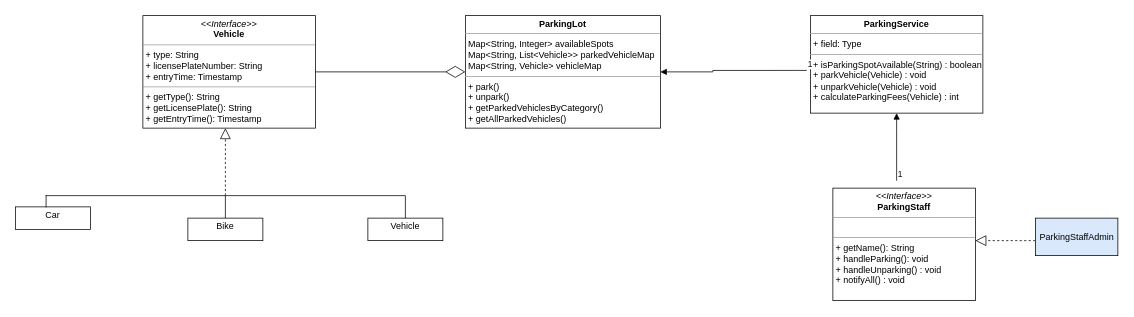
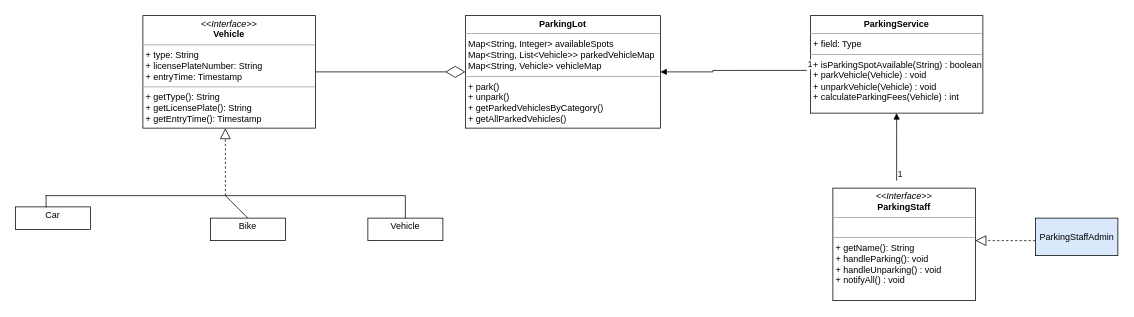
  <mxCell id="0" />
  <mxCell id="1" parent="0" />
  <mxCell id="2" value="&lt;p style=&quot;margin:0px;margin-top:4px;text-align:center;&quot;&gt;&lt;i&gt;&amp;lt;&amp;lt;Interface&amp;gt;&amp;gt;&lt;/i&gt;&lt;br&gt;&lt;b&gt;Vehicle&lt;/b&gt;&lt;/p&gt;&lt;hr size=&quot;1&quot;&gt;&lt;p style=&quot;margin:0px;margin-left:4px;&quot;&gt;+ type: String&lt;br&gt;+ licensePlateNumber: String&lt;/p&gt;&lt;p style=&quot;margin:0px;margin-left:4px;&quot;&gt;+ entryTime: Timestamp&lt;/p&gt;&lt;hr size=&quot;1&quot;&gt;&lt;p style=&quot;margin:0px;margin-left:4px;&quot;&gt;+ getType(): String&lt;br&gt;+ getLicensePlate(): String&lt;br style=&quot;border-color: var(--border-color);&quot;&gt;+ getEntryTime(): Timestamp&lt;/p&gt;" style="verticalAlign=top;align=left;overflow=fill;fontSize=12;fontFamily=Helvetica;html=1;" vertex="1" parent="1"><mxGeometry x="190" y="20" width="230" height="150" as="geometry" /></mxCell>
  <mxCell id="3" value="" style="endArrow=block;dashed=1;endFill=0;endSize=12;html=1;rounded=0;" edge="1" parent="1"><mxGeometry width="160" relative="1" as="geometry"><mxPoint x="300" y="260" as="sourcePoint" /><mxPoint x="300" y="170" as="targetPoint" /></mxGeometry></mxCell>
  <mxCell id="4" value="" style="endArrow=none;html=1;rounded=0;" edge="1" parent="1"><mxGeometry width="50" height="50" relative="1" as="geometry"><mxPoint x="60" y="260" as="sourcePoint" /><mxPoint x="540" y="260" as="targetPoint" /></mxGeometry></mxCell>
  <mxCell id="5" value="&lt;p style=&quot;margin:0px;margin-top:4px;text-align:center;&quot;&gt;&lt;span style=&quot;background-color: initial;&quot;&gt;Vehicle&lt;/span&gt;&lt;br&gt;&lt;/p&gt;" style="verticalAlign=top;align=left;overflow=fill;fontSize=12;fontFamily=Helvetica;html=1;" vertex="1" parent="1"><mxGeometry x="490" y="290" width="100" height="30" as="geometry" /></mxCell>
- <mxCell id="6" value="&lt;p style=&quot;margin:0px;margin-top:4px;text-align:center;&quot;&gt;&lt;span style=&quot;background-color: initial;&quot;&gt;Bike&lt;/span&gt;&lt;br&gt;&lt;/p&gt;" style="verticalAlign=top;align=left;overflow=fill;fontSize=12;fontFamily=Helvetica;html=1;" vertex="1" parent="1"><mxGeometry x="250" y="290" width="100" height="30" as="geometry" /></mxCell>
+ <mxCell id="6" value="&lt;p style=&quot;margin:0px;margin-top:4px;text-align:center;&quot;&gt;&lt;span style=&quot;background-color: initial;&quot;&gt;Bike&lt;/span&gt;&lt;br&gt;&lt;/p&gt;" style="verticalAlign=top;align=left;overflow=fill;fontSize=12;fontFamily=Helvetica;html=1;" vertex="1" parent="1"><mxGeometry x="280" y="290" width="100" height="30" as="geometry" /></mxCell>
  <mxCell id="7" value="&lt;p style=&quot;margin:0px;margin-top:4px;text-align:center;&quot;&gt;&lt;span style=&quot;background-color: initial;&quot;&gt;Car&lt;/span&gt;&lt;br&gt;&lt;/p&gt;" style="verticalAlign=top;align=left;overflow=fill;fontSize=12;fontFamily=Helvetica;html=1;" vertex="1" parent="1"><mxGeometry x="20" y="275" width="100" height="30" as="geometry" /></mxCell>
  <mxCell id="8" value="" style="endArrow=none;html=1;rounded=0;exitX=0.5;exitY=0;exitDx=0;exitDy=0;" edge="1" parent="1" source="6"><mxGeometry width="50" height="50" relative="1" as="geometry"><mxPoint x="410" y="320" as="sourcePoint" /><mxPoint x="300" y="260" as="targetPoint" /><Array as="points" /></mxGeometry></mxCell>
  <mxCell id="9" value="" style="endArrow=none;html=1;rounded=0;entryX=0.5;entryY=0;entryDx=0;entryDy=0;" edge="1" parent="1" target="5"><mxGeometry width="50" height="50" relative="1" as="geometry"><mxPoint x="540" y="260" as="sourcePoint" /><mxPoint x="310" y="270" as="targetPoint" /><Array as="points" /></mxGeometry></mxCell>
  <mxCell id="10" value="" style="endArrow=none;html=1;rounded=0;exitX=0.409;exitY=0.024;exitDx=0;exitDy=0;exitPerimeter=0;" edge="1" parent="1" source="7"><mxGeometry width="50" height="50" relative="1" as="geometry"><mxPoint x="320" y="310" as="sourcePoint" /><mxPoint x="61" y="260" as="targetPoint" /><Array as="points" /></mxGeometry></mxCell>
  <mxCell id="11" value="&lt;p style=&quot;margin:0px;margin-top:4px;text-align:center;&quot;&gt;&lt;b&gt;ParkingLot&lt;/b&gt;&lt;/p&gt;&lt;hr size=&quot;1&quot;&gt;&lt;p style=&quot;margin:0px;margin-left:4px;&quot;&gt;Map&amp;lt;String, Integer&amp;gt; availableSpots&lt;br&gt;Map&amp;lt;String, List&amp;lt;Vehicle&amp;gt;&amp;gt; parkedVehicleMap&lt;br&gt;Map&amp;lt;String, Vehicle&amp;gt; vehicleMap&lt;/p&gt;&lt;hr size=&quot;1&quot;&gt;&lt;p style=&quot;margin:0px;margin-left:4px;&quot;&gt;+ park()&lt;/p&gt;&lt;p style=&quot;margin:0px;margin-left:4px;&quot;&gt;+ unpark()&lt;br&gt;+ getParkedVehiclesByCategory()&lt;br&gt;+ getAllParkedVehicles()&lt;/p&gt;" style="verticalAlign=top;align=left;overflow=fill;fontSize=12;fontFamily=Helvetica;html=1;" vertex="1" parent="1"><mxGeometry x="620" y="20" width="260" height="150" as="geometry" /></mxCell>
  <mxCell id="12" value="" style="endArrow=diamondThin;endFill=0;endSize=24;html=1;rounded=0;entryX=0;entryY=0.5;entryDx=0;entryDy=0;exitX=1;exitY=0.5;exitDx=0;exitDy=0;" edge="1" parent="1" source="2" target="11"><mxGeometry width="160" relative="1" as="geometry"><mxPoint x="480" y="50" as="sourcePoint" /><mxPoint x="420" y="105" as="targetPoint" /></mxGeometry></mxCell>
  <mxCell id="13" value="&lt;p style=&quot;margin:0px;margin-top:4px;text-align:center;&quot;&gt;&lt;i&gt;&amp;lt;&amp;lt;Interface&amp;gt;&amp;gt;&lt;/i&gt;&lt;br&gt;&lt;b&gt;ParkingStaff&lt;/b&gt;&lt;/p&gt;&lt;hr size=&quot;1&quot;&gt;&lt;p style=&quot;margin:0px;margin-left:4px;&quot;&gt;&lt;br&gt;&lt;/p&gt;&lt;hr size=&quot;1&quot;&gt;&lt;p style=&quot;margin:0px;margin-left:4px;&quot;&gt;+ getName(): String&lt;br&gt;+ handleParking(): void&lt;br&gt;+ handleUnparking() : void&lt;br&gt;+ notifyAll() : void&lt;/p&gt;" style="verticalAlign=top;align=left;overflow=fill;fontSize=12;fontFamily=Helvetica;html=1;" vertex="1" parent="1"><mxGeometry x="1110" y="250" width="190" height="150" as="geometry" /></mxCell>
  <mxCell id="14" value="" style="endArrow=block;dashed=1;endFill=0;endSize=12;html=1;rounded=0;" edge="1" parent="1"><mxGeometry width="160" relative="1" as="geometry"><mxPoint x="1380" y="320" as="sourcePoint" /><mxPoint x="1300" y="320" as="targetPoint" /><Array as="points"><mxPoint x="1340" y="320" /></Array></mxGeometry></mxCell>
  <mxCell id="15" value="ParkingStaffAdmin" style="html=1;fillColor=#dae8fc;" vertex="1" parent="1"><mxGeometry x="1380" y="290" width="110" height="50" as="geometry" /></mxCell>
  <mxCell id="16" value="&lt;p style=&quot;margin:0px;margin-top:4px;text-align:center;&quot;&gt;&lt;b&gt;ParkingService&lt;/b&gt;&lt;br&gt;&lt;/p&gt;&lt;hr size=&quot;1&quot;&gt;&lt;p style=&quot;margin:0px;margin-left:4px;&quot;&gt;+ field: Type&lt;/p&gt;&lt;hr size=&quot;1&quot;&gt;&lt;p style=&quot;margin:0px;margin-left:4px;&quot;&gt;+ isParkingSpotAvailable(String) : boolean&lt;br&gt;+ parkVehicle(Vehicle) : void&lt;br&gt;+ unparkVehicle(Vehicle) : void&lt;br&gt;+ calculateParkingFees(Vehicle) : int&lt;/p&gt;" style="verticalAlign=top;align=left;overflow=fill;fontSize=12;fontFamily=Helvetica;html=1;" vertex="1" parent="1"><mxGeometry x="1080" y="20" width="230" height="130" as="geometry" /></mxCell>
  <mxCell id="17" value="" style="endArrow=block;endFill=1;html=1;edgeStyle=orthogonalEdgeStyle;align=left;verticalAlign=top;rounded=0;entryX=0.5;entryY=1;entryDx=0;entryDy=0;" edge="1" parent="1" target="16"><mxGeometry x="-1" relative="1" as="geometry"><mxPoint x="1195" y="240" as="sourcePoint" /><mxPoint x="1130" y="170" as="targetPoint" /><Array as="points"><mxPoint x="1195" y="170" /><mxPoint x="1195" y="170" /></Array></mxGeometry></mxCell>
  <mxCell id="18" value="1" style="edgeLabel;resizable=0;html=1;align=left;verticalAlign=bottom;" connectable="0" vertex="1" parent="17"><mxGeometry x="-1" relative="1" as="geometry" /></mxCell>
  <mxCell id="19" value="" style="endArrow=block;endFill=1;html=1;edgeStyle=orthogonalEdgeStyle;align=left;verticalAlign=top;rounded=0;exitX=-0.021;exitY=0.562;exitDx=0;exitDy=0;exitPerimeter=0;entryX=1;entryY=0.5;entryDx=0;entryDy=0;" edge="1" parent="1" source="16" target="11"><mxGeometry x="-1" relative="1" as="geometry"><mxPoint x="890" y="190" as="sourcePoint" /><mxPoint x="930" y="110" as="targetPoint" /><Array as="points"><mxPoint x="950" y="93" /><mxPoint x="950" y="95" /></Array></mxGeometry></mxCell>
  <mxCell id="20" value="1" style="edgeLabel;resizable=0;html=1;align=left;verticalAlign=bottom;" connectable="0" vertex="1" parent="19"><mxGeometry x="-1" relative="1" as="geometry" /></mxCell>
